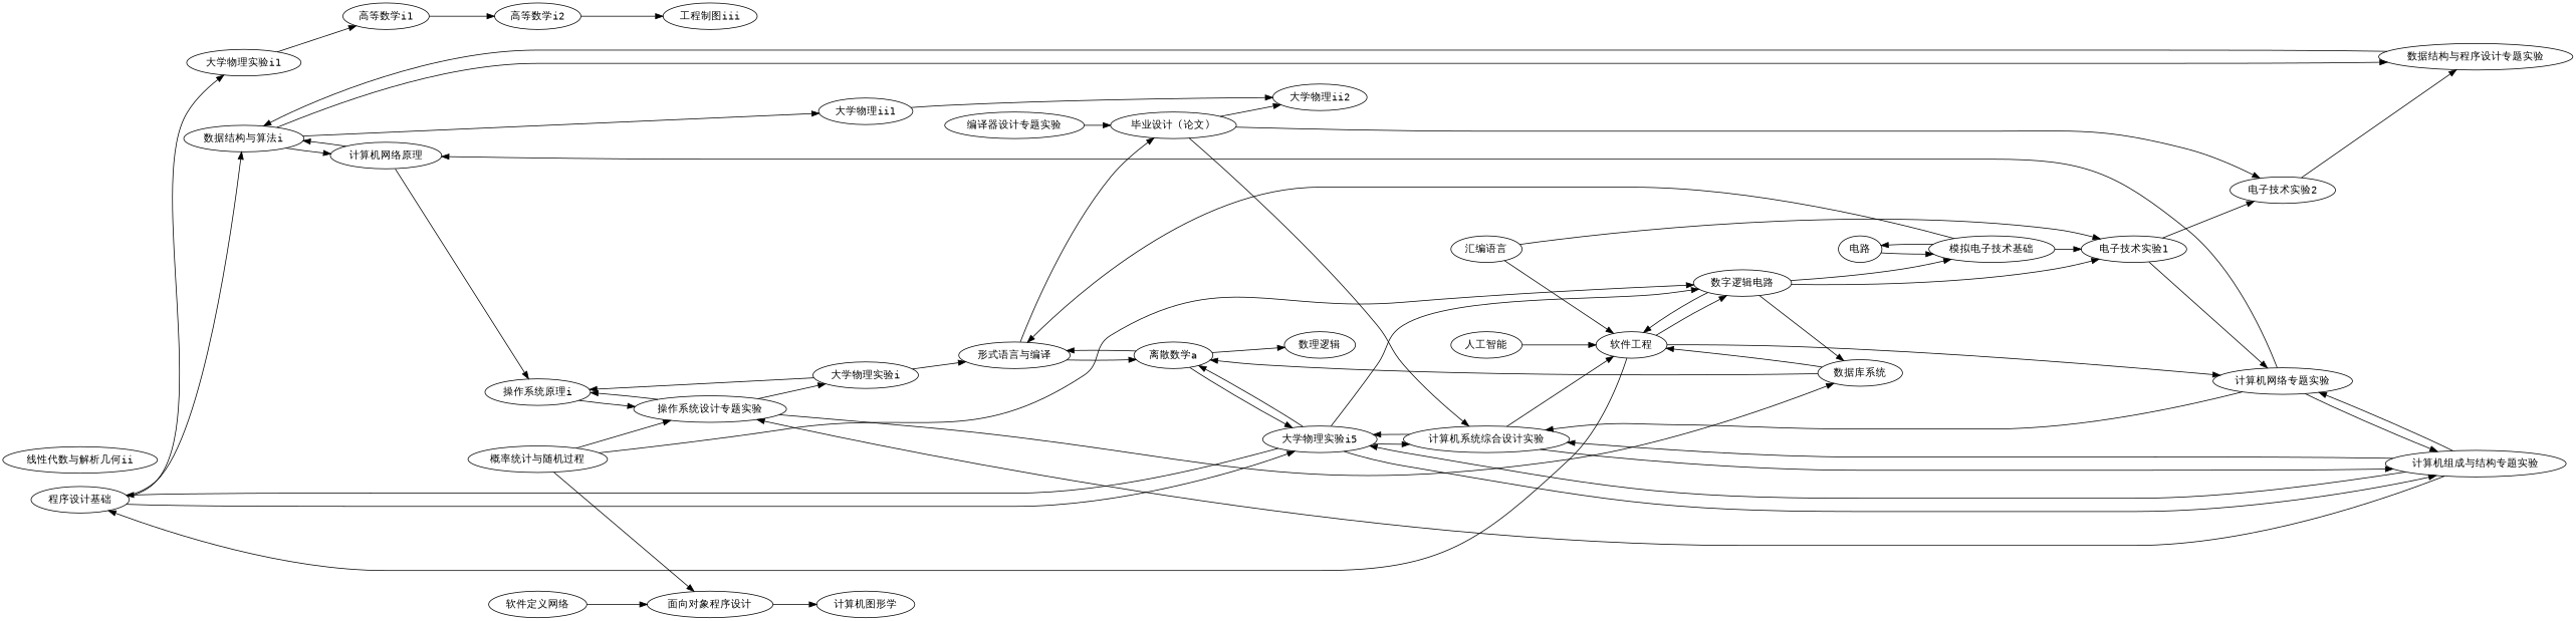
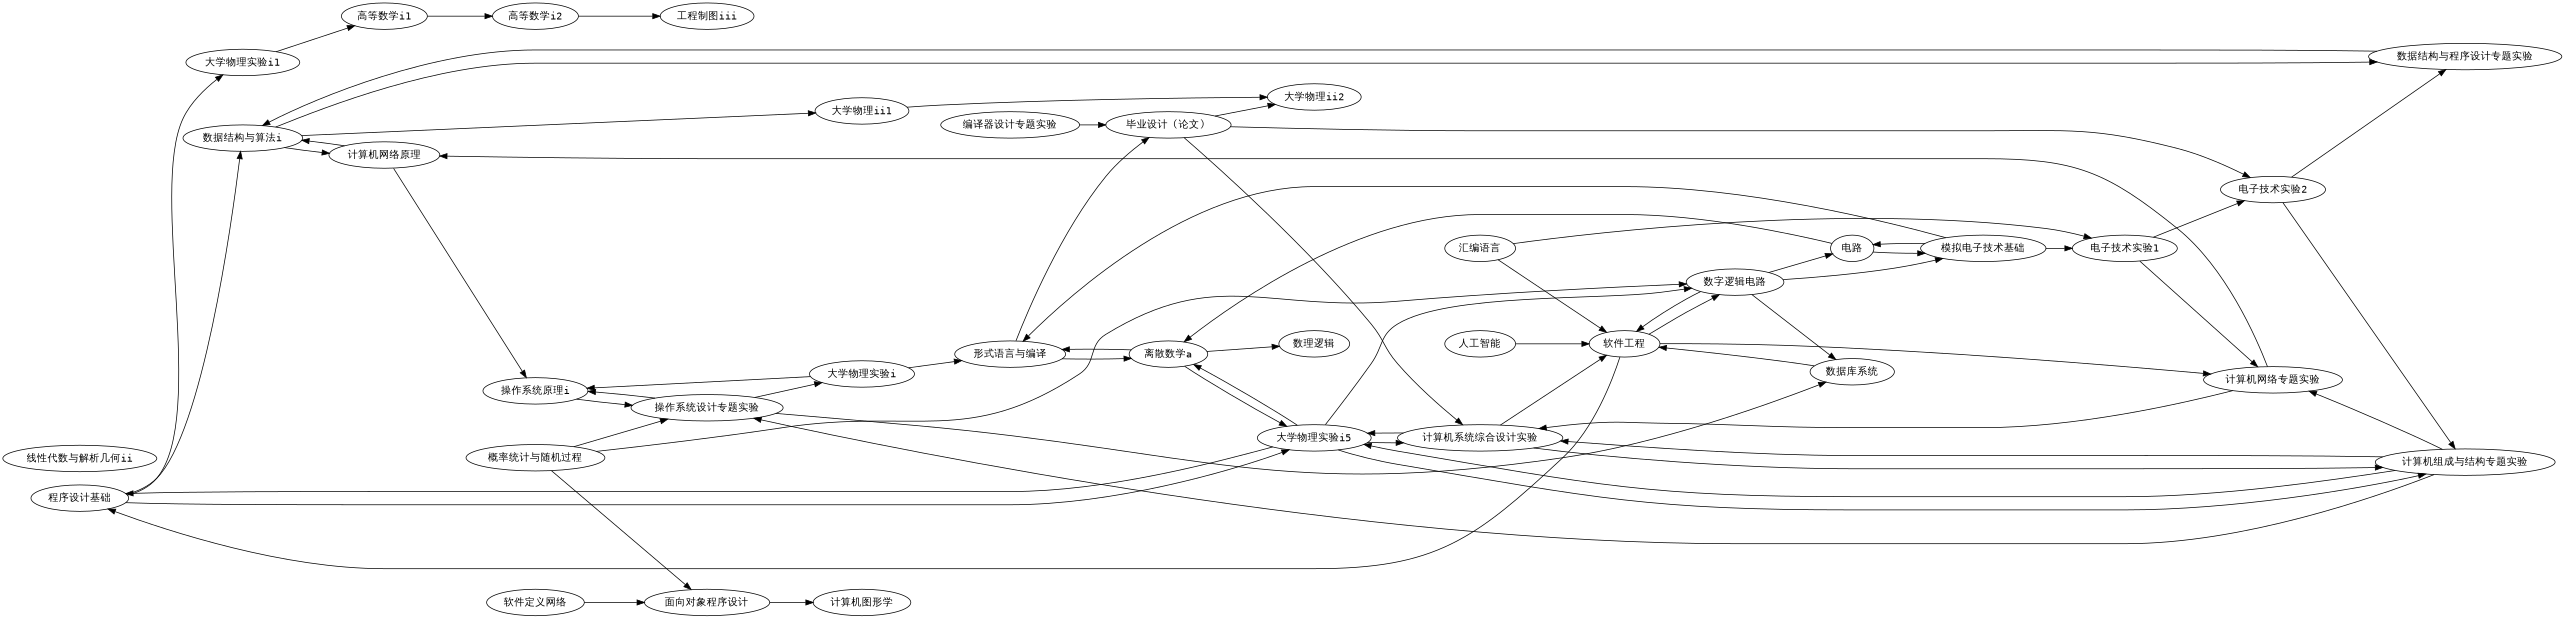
  strict digraph {
    fontname="DejaVu Sans Mono"
    rankdir=LR
    node [fontname="DejaVu Sans Mono"]
    edge [fontname="DejaVu Sans Mono"]
    "高等数学i1"
    "高等数学i2"
    "工程制图iii"
    "线性代数与解析几何ii"
    "大学物理实验i1"
    "大学物理ii1"
    "大学物理ii2"
    "程序设计基础"
    "数据结构与算法i"
    n10 [label="大学物理实验i5"]
    "数据结构与程序设计专题实验"
    "计算机网络原理"
    "离散数学a"
    "数字逻辑电路"
    "计算机组成与结构专题实验"
    "计算机系统综合设计实验"
    "操作系统原理i"
    "形式语言与编译"
    "数理逻辑"
    "电路"
    "模拟电子技术基础"
    "数据库系统"
    "软件工程"
    "操作系统设计专题实验"
    "计算机网络专题实验"
    "电子技术实验1"
    "毕业设计（论文）"
    "电子技术实验2"
    "概率统计与随机过程"
    "面向对象程序设计"
    "计算机图形学"
    n32 [label="大学物理实验i"]
    "编译器设计专题实验"
    "汇编语言"
    "人工智能"
    "软件定义网络"
    "高等数学i1" -> "高等数学i2"
    "高等数学i2" -> "工程制图iii"
    "大学物理实验i1" -> "高等数学i1"
    "大学物理ii1" -> "大学物理ii2"
    "程序设计基础" -> "大学物理实验i1"
    "程序设计基础" -> "数据结构与算法i"
    "程序设计基础" -> n10
    "数据结构与算法i" -> "大学物理ii1"
    "数据结构与算法i" -> "数据结构与程序设计专题实验"
    "数据结构与算法i" -> "计算机网络原理"
    n10 -> "程序设计基础"
    n10 -> "离散数学a"
    n10 -> "数字逻辑电路"
    n10 -> "计算机组成与结构专题实验"
    n10 -> "计算机系统综合设计实验"
    "数据结构与程序设计专题实验" -> "数据结构与算法i"
    "计算机网络原理" -> "数据结构与算法i"
    "计算机网络原理" -> "操作系统原理i"
    "离散数学a" -> n10
    "离散数学a" -> "形式语言与编译"
    "离散数学a" -> "数理逻辑"
-   "数字逻辑电路" -> "电子技术实验1"
+   "数字逻辑电路" -> "电路"
    "数字逻辑电路" -> "模拟电子技术基础"
    "数字逻辑电路" -> "数据库系统"
    "数字逻辑电路" -> "软件工程"
    "计算机组成与结构专题实验" -> n10
    "计算机组成与结构专题实验" -> "计算机系统综合设计实验"
    "计算机组成与结构专题实验" -> "操作系统设计专题实验"
    "计算机组成与结构专题实验" -> "计算机网络专题实验"
    "计算机系统综合设计实验" -> n10
    "计算机系统综合设计实验" -> "计算机组成与结构专题实验"
    "计算机系统综合设计实验" -> "软件工程"
    "操作系统原理i" -> "操作系统设计专题实验"
    "形式语言与编译" -> "离散数学a"
    "形式语言与编译" -> "毕业设计（论文）"
-   "数据库系统" -> "离散数学a"
+   "电路" -> "离散数学a"
    "电路" -> "模拟电子技术基础"
    "模拟电子技术基础" -> "形式语言与编译"
    "模拟电子技术基础" -> "电路"
    "模拟电子技术基础" -> "电子技术实验1"
    "数据库系统" -> "软件工程"
    "软件工程" -> "程序设计基础"
    "软件工程" -> "数字逻辑电路"
    "软件工程" -> "计算机网络专题实验"
    "操作系统设计专题实验" -> "操作系统原理i"
    "操作系统设计专题实验" -> "数据库系统"
    "操作系统设计专题实验" -> n32
    "计算机网络专题实验" -> "计算机网络原理"
-   "计算机网络专题实验" -> "计算机组成与结构专题实验"
+   "电子技术实验2" -> "计算机组成与结构专题实验"
    "计算机网络专题实验" -> "计算机系统综合设计实验"
    "电子技术实验1" -> "计算机网络专题实验"
    "电子技术实验1" -> "电子技术实验2"
    "毕业设计（论文）" -> "大学物理ii2"
    "毕业设计（论文）" -> "计算机系统综合设计实验"
    "毕业设计（论文）" -> "电子技术实验2"
    "电子技术实验2" -> "数据结构与程序设计专题实验"
    "概率统计与随机过程" -> "数字逻辑电路"
    "概率统计与随机过程" -> "操作系统设计专题实验"
    "概率统计与随机过程" -> "面向对象程序设计"
    "面向对象程序设计" -> "计算机图形学"
    n32 -> "操作系统原理i"
    n32 -> "形式语言与编译"
    "编译器设计专题实验" -> "毕业设计（论文）"
    "汇编语言" -> "软件工程"
    "汇编语言" -> "电子技术实验1"
    "人工智能" -> "软件工程"
    "软件定义网络" -> "面向对象程序设计"
  }
